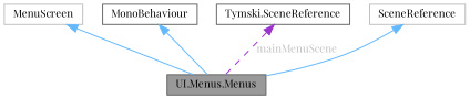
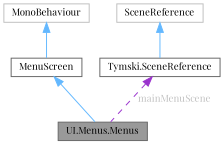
  digraph {
    fontname="Playfair Display"
    node [color=grey75 fillcolor=white fontname="Playfair Display" fontsize=10 shape=box style=filled]
    edge [color=steelblue1 dir=back fontname="Playfair Display" fontsize=10 labelfontname=Helvetica labelfontsize=10 style=solid]
    n1 [color=gray40 fillcolor=grey60 fontcolor=black height=0.2 label="UI.Menus.Menus" width=0.4]
-   n2 [height=0.2 label=MenuScreen width=0.4]
-   n3 [color=gray40 height=0.2 label=MonoBehaviour width=0.4]
+   n2 [color=gray40 height=0.2 label=MenuScreen width=0.4]
+   n3 [height=0.2 label=MonoBehaviour width=0.4]
    n4 [color=gray40 height=0.2 label="Tymski.SceneReference" width=0.4]
    n5 [height=0.2 label=SceneReference width=0.4]
    n2 -> n1
-   n3 -> n1
+   n3 -> n2
    n4 -> n1 [color=darkorchid3 fontcolor=grey label=" mainMenuScene" style=dashed]
-   n5 -> n1
+   n5 -> n4
  }
